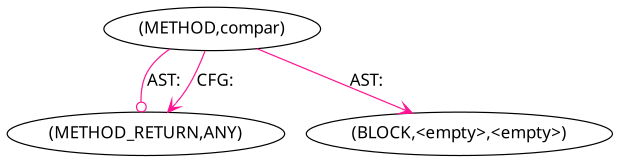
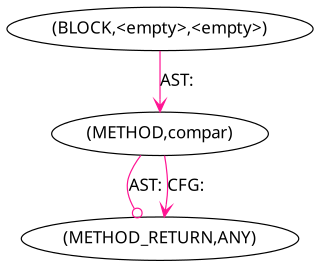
  digraph {
    fontname="Noto Sans"
    node [fontname="Noto Sans"]
    edge [arrowhead=vee color=deeppink fontname="Noto Sans" style=solid]
    n1 [label=<(METHOD,compar)>]
    n2 [label=<(METHOD_RETURN,ANY)>]
    n3 [label=<(BLOCK,&lt;empty&gt;,&lt;empty&gt;)>]
    n1 -> n2 [arrowhead=odot label="AST: "]
    n1 -> n2 [label="CFG: "]
-   n1 -> n3 [label="AST: "]
+   n3 -> n1 [label="AST: "]
  }
